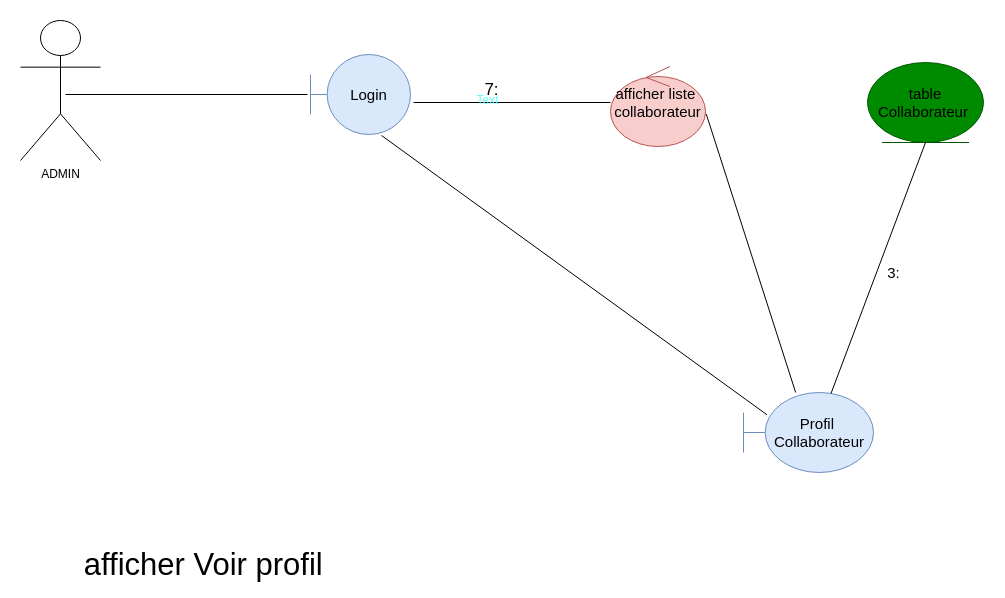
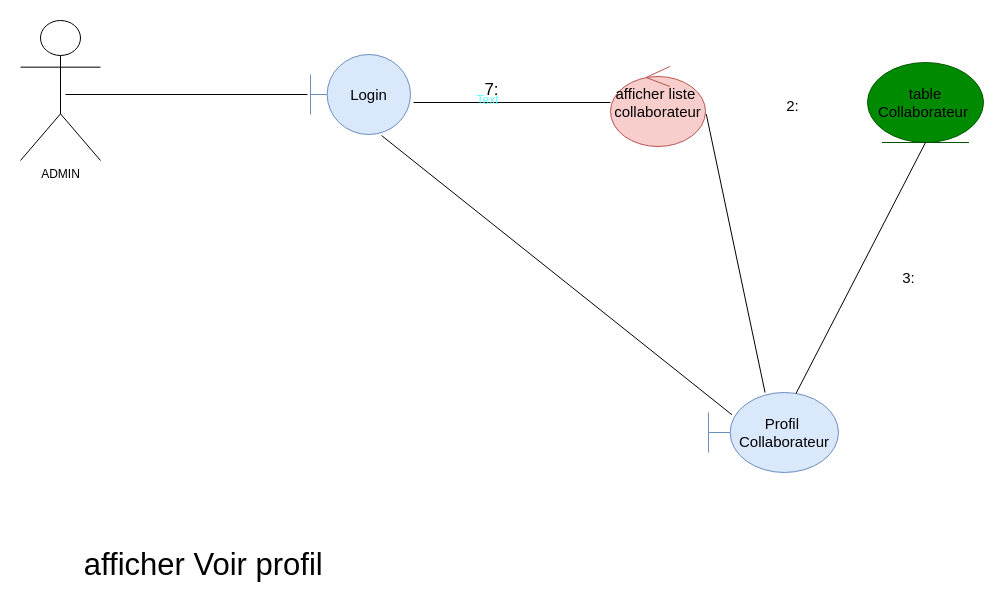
  <mxCell id="0" />
  <mxCell id="1" parent="0" />
  <mxCell id="2" value="ADMIN" style="shape=umlActor;verticalLabelPosition=bottom;labelBackgroundColor=#ffffff;verticalAlign=top;html=1;" vertex="1" parent="1"><mxGeometry y="20" width="80" height="140" as="geometry" x="20" /></mxCell>
  <mxCell id="3" value="" style="line;strokeWidth=1;fillColor=none;align=left;verticalAlign=middle;spacingTop=-1;spacingLeft=3;spacingRight=3;rotatable=0;labelPosition=right;points=[];portConstraint=eastwest;" vertex="1" parent="1"><mxGeometry x="65" y="90" width="242" height="8" as="geometry" /></mxCell>
  <mxCell id="4" value="" style="line;strokeWidth=1;fillColor=none;align=left;verticalAlign=middle;spacingTop=-1;spacingLeft=3;spacingRight=3;rotatable=0;labelPosition=right;points=[];portConstraint=eastwest;" vertex="1" parent="1"><mxGeometry x="413" y="98" width="197" height="8" as="geometry" /></mxCell>
  <mxCell id="5" value="Text" style="text;html=1;align=center;verticalAlign=middle;resizable=0;points=[];autosize=1;fontColor=#66FFFF;" vertex="1" parent="1"><mxGeometry x="471" y="91" width="32" height="18" as="geometry" /></mxCell>
  <mxCell id="6" value="&lt;font style=&quot;font-size: 17px&quot;&gt;7:&lt;/font&gt;" style="text;html=1;align=center;verticalAlign=middle;resizable=0;points=[];autosize=1;" vertex="1" parent="1"><mxGeometry x="479" y="80" width="24" height="20" as="geometry" /></mxCell>
  <mxCell id="7" value="&lt;font style=&quot;font-size: 15px&quot;&gt;afficher liste&amp;nbsp;&lt;br&gt;collaborateur&lt;br&gt;&lt;br&gt;&lt;/font&gt;" style="ellipse;shape=umlControl;whiteSpace=wrap;html=1;strokeColor=#b85450;fillColor=#f8cecc;" vertex="1" parent="1"><mxGeometry x="610" y="66" width="95" height="80" as="geometry" /></mxCell>
  <mxCell id="8" value="&lt;font style=&quot;font-size: 15px&quot;&gt;Login&lt;/font&gt;" style="shape=umlBoundary;whiteSpace=wrap;html=1;strokeColor=#6c8ebf;fillColor=#dae8fc;" vertex="1" parent="1"><mxGeometry x="310" y="54" width="100" height="80" as="geometry" /></mxCell>
  <mxCell id="9" value="&lt;font color=&quot;#000000&quot; style=&quot;font-size: 15px&quot;&gt;table&lt;br&gt;Collaborateur&amp;nbsp;&lt;/font&gt;" style="ellipse;shape=umlEntity;whiteSpace=wrap;html=1;strokeColor=#005700;fillColor=#008a00;fontColor=#ffffff;" vertex="1" parent="1"><mxGeometry x="867" y="62" width="116" height="80" as="geometry" /></mxCell>
  <mxCell id="10" value="" style="endArrow=none;html=1;fontColor=#66FFFF;exitX=1.008;exitY=0.594;exitDx=0;exitDy=0;exitPerimeter=0;" edge="1" parent="1" source="7" target="12"><mxGeometry width="50" height="50" relative="1" as="geometry"><mxPoint x="706" y="147" as="sourcePoint" /><mxPoint x="756" y="97" as="targetPoint" /></mxGeometry></mxCell>
- <mxCell id="12" value="&lt;font style=&quot;font-size: 15px&quot;&gt;Profil&amp;nbsp;&lt;br&gt;Collaborateur&lt;/font&gt;" style="shape=umlBoundary;whiteSpace=wrap;html=1;strokeColor=#6c8ebf;fillColor=#dae8fc;" vertex="1" parent="1"><mxGeometry x="743" y="392" width="130" height="80" as="geometry" /></mxCell>
+ <mxCell id="11" value="&lt;font color=&quot;#000000&quot; style=&quot;font-size: 15px&quot;&gt;2:&lt;/font&gt;" style="text;html=1;align=center;verticalAlign=middle;resizable=0;points=[];autosize=1;fontColor=#66FFFF;" vertex="1" parent="1"><mxGeometry x="780" y="95" width="23" height="19" as="geometry" /></mxCell>
+ <mxCell id="12" value="&lt;font style=&quot;font-size: 15px&quot;&gt;Profil&amp;nbsp;&lt;br&gt;Collaborateur&lt;/font&gt;" style="shape=umlBoundary;whiteSpace=wrap;html=1;strokeColor=#6c8ebf;fillColor=#dae8fc;" vertex="1" parent="1"><mxGeometry x="708" y="392" width="130" height="80" as="geometry" /></mxCell>
  <mxCell id="13" value="" style="endArrow=none;html=1;fontColor=#66FFFF;exitX=0.673;exitY=0.013;exitDx=0;exitDy=0;exitPerimeter=0;" edge="1" parent="1" source="12"><mxGeometry width="50" height="50" relative="1" as="geometry"><mxPoint x="834" y="388" as="sourcePoint" /><mxPoint x="925" y="142" as="targetPoint" /></mxGeometry></mxCell>
- <mxCell id="14" value="&lt;font color=&quot;#000000&quot; style=&quot;font-size: 15px&quot;&gt;3:&lt;/font&gt;" style="text;html=1;align=center;verticalAlign=middle;resizable=0;points=[];autosize=1;fontColor=#66FFFF;" vertex="1" parent="1"><mxGeometry x="881" y="262" width="23" height="19" as="geometry" /></mxCell>
+ <mxCell id="14" value="&lt;font color=&quot;#000000&quot; style=&quot;font-size: 15px&quot;&gt;3:&lt;/font&gt;" style="text;html=1;align=center;verticalAlign=middle;resizable=0;points=[];autosize=1;fontColor=#66FFFF;" vertex="1" parent="1"><mxGeometry x="896" y="267" width="23" height="19" as="geometry" /></mxCell>
  <mxCell id="15" value="" style="endArrow=none;html=1;fontColor=#66FFFF;exitX=0.181;exitY=0.279;exitDx=0;exitDy=0;exitPerimeter=0;" edge="1" parent="1" source="12"><mxGeometry width="50" height="50" relative="1" as="geometry"><mxPoint x="625" y="259" as="sourcePoint" /><mxPoint x="381" y="135" as="targetPoint" /></mxGeometry></mxCell>
  <mxCell id="16" value="&lt;font color=&quot;#000000&quot; style=&quot;font-size: 31px&quot;&gt;afficher Voir profil&amp;nbsp;&lt;/font&gt;" style="text;html=1;align=center;verticalAlign=middle;resizable=0;points=[];autosize=1;fontColor=#66FFFF;" vertex="1" parent="1"><mxGeometry x="56" y="552" width="301" height="24" as="geometry" /></mxCell>
